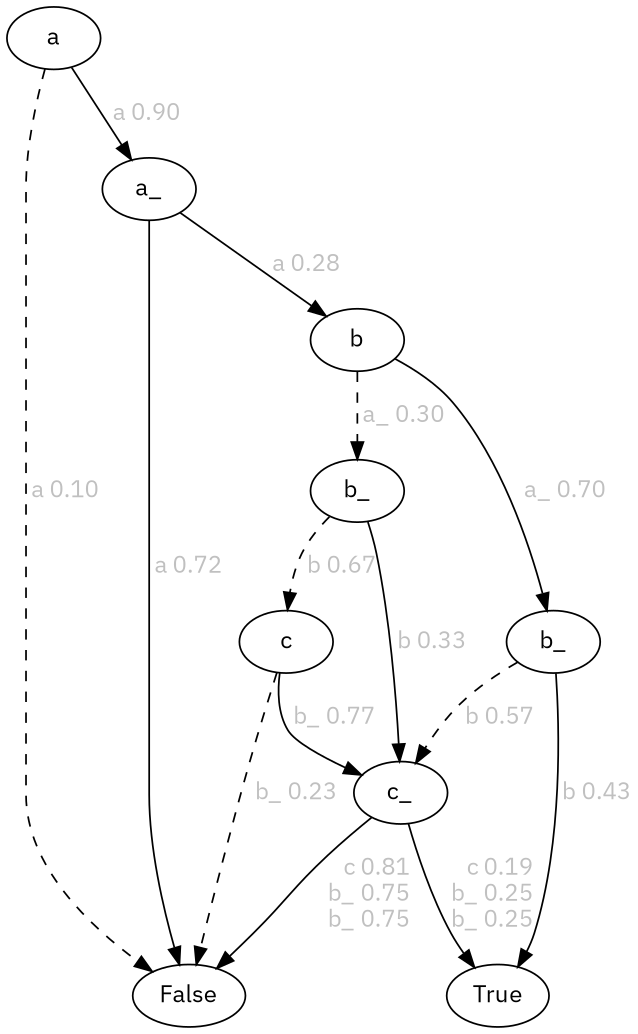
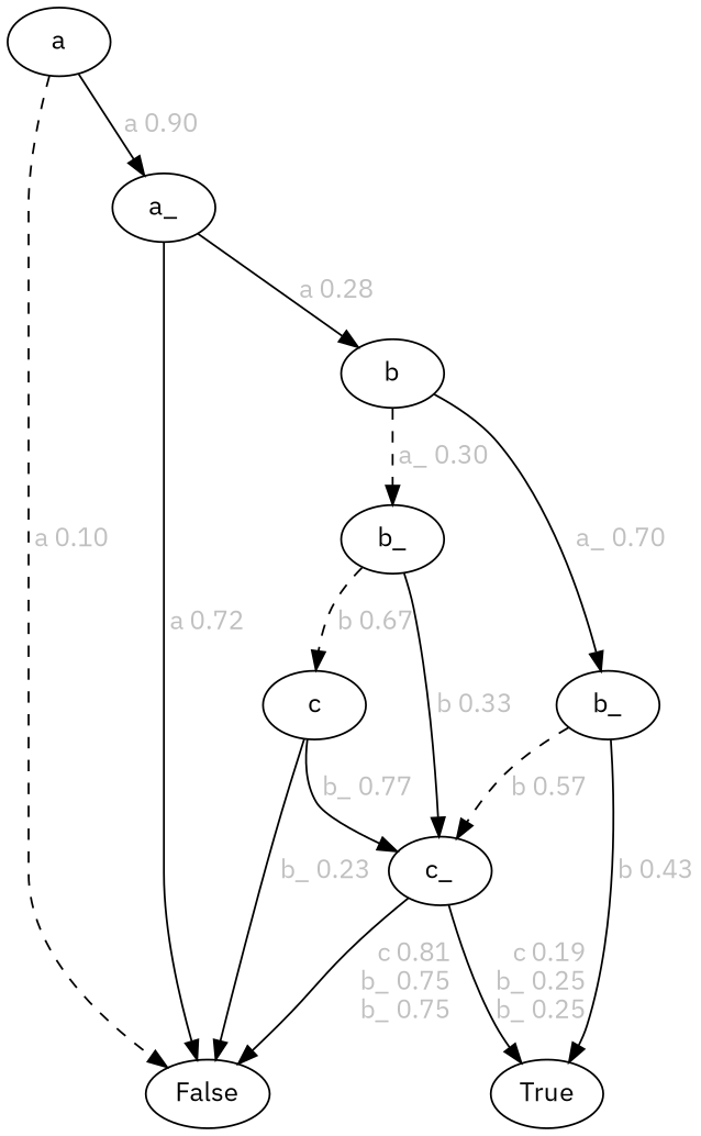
  digraph {
    fontname="IBM Plex Sans"
    node [fontname="IBM Plex Sans"]
    edge [fontcolor=gray fontname="IBM Plex Sans"]
    n1 [label=a]
    n2 [label=False]
    n3 [label=a_]
    n4 [label=b]
    n5 [label=b_]
    n6 [label=b_]
    n7 [label=c]
    n8 [label=c_]
    n9 [label=True]
    n1 -> n2 [label=" a 0.10\n" style=dashed]
    n1 -> n3 [label=" a 0.90\n"]
    n3 -> n2 [label=" a 0.72\n" style=solid]
    n3 -> n4 [label=" a 0.28\n"]
    n4 -> n5 [label=" a_ 0.30\n" style=dashed]
    n4 -> n6 [label=" a_ 0.70\n"]
    n5 -> n7 [label=" b 0.67\n" style=dashed]
    n5 -> n8 [label=" b 0.33\n"]
    n6 -> n8 [label=" b 0.57\n" style=dashed]
    n6 -> n9 [label=" b 0.43\n"]
-   n7 -> n2 [label=" b_ 0.23\n" style=dashed]
+   n7 -> n2 [label=" b_ 0.23\n" style=solid]
    n7 -> n8 [label=" b_ 0.77\n"]
    n8 -> n2 [label="   c 0.81\nb_ 0.75\nb_ 0.75\n" style=solid]
    n8 -> n9 [label="   c 0.19\nb_ 0.25\nb_ 0.25\n"]
  }
